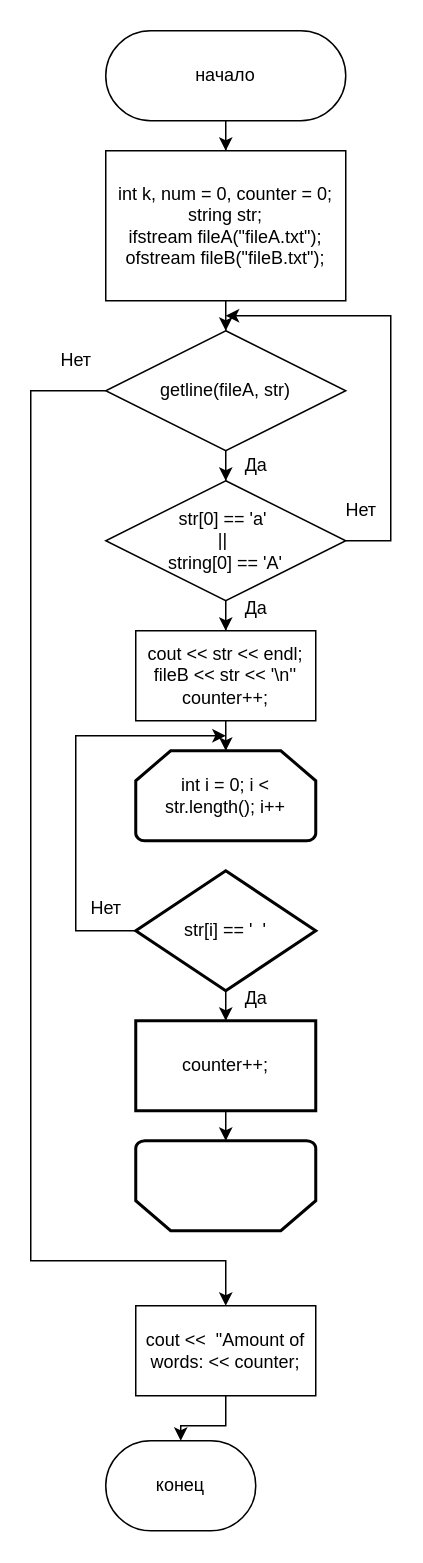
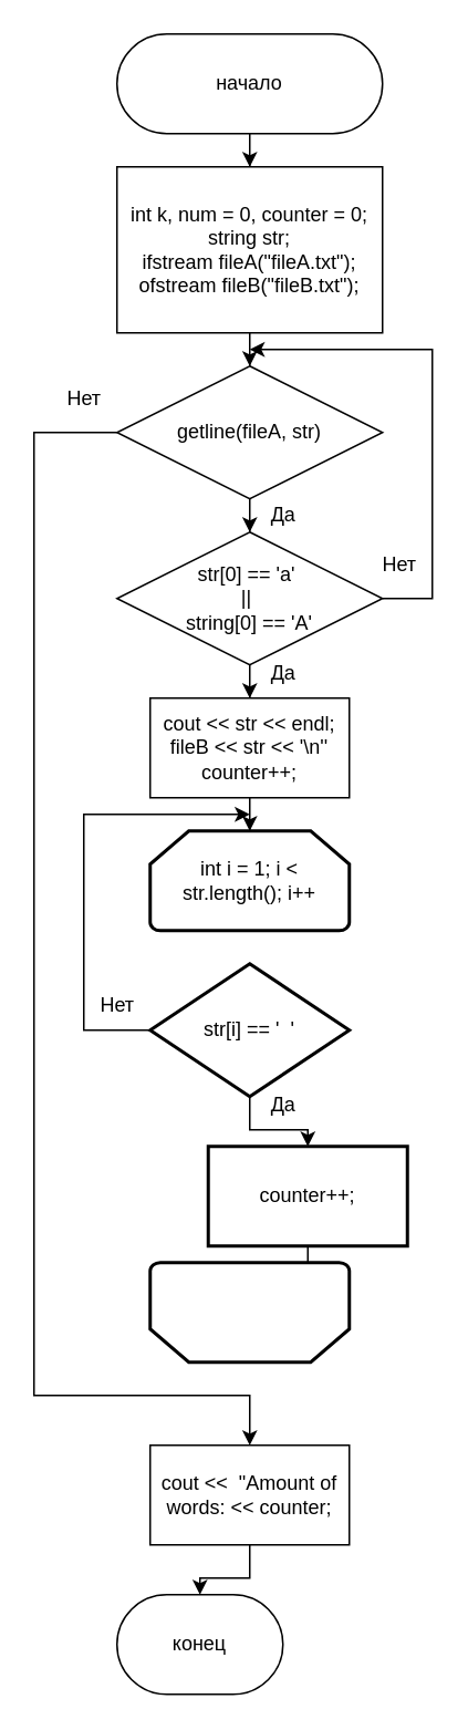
  <mxCell id="0" />
  <mxCell id="1" parent="0" />
  <mxCell id="2" value="" style="edgeStyle=orthogonalEdgeStyle;rounded=0;orthogonalLoop=1;jettySize=auto;html=1;" parent="1" source="3" target="5" edge="1"><mxGeometry relative="1" as="geometry" /></mxCell>
  <mxCell id="3" value="начало" style="rounded=1;whiteSpace=wrap;html=1;arcSize=50;" parent="1" vertex="1"><mxGeometry x="70" y="20" width="160" height="60" as="geometry" /></mxCell>
  <mxCell id="4" value="" style="edgeStyle=orthogonalEdgeStyle;rounded=0;orthogonalLoop=1;jettySize=auto;html=1;" edge="1" parent="1" source="5" target="8"><mxGeometry relative="1" as="geometry" /></mxCell>
  <mxCell id="5" value="int k, num = 0, counter = 0;&lt;br&gt;string str;&lt;br&gt;ifstream fileA(&quot;fileA.txt&quot;);&lt;br&gt;ofstream fileB(&quot;fileB.txt&quot;);" style="whiteSpace=wrap;html=1;" parent="1" vertex="1"><mxGeometry x="70" y="100" width="160" height="100" as="geometry" /></mxCell>
  <mxCell id="6" value="" style="edgeStyle=orthogonalEdgeStyle;rounded=0;orthogonalLoop=1;jettySize=auto;html=1;" edge="1" parent="1" source="8" target="11"><mxGeometry relative="1" as="geometry" /></mxCell>
  <mxCell id="7" style="edgeStyle=orthogonalEdgeStyle;rounded=0;orthogonalLoop=1;jettySize=auto;html=1;exitX=0;exitY=0.5;exitDx=0;exitDy=0;entryX=0.5;entryY=0;entryDx=0;entryDy=0;" edge="1" parent="1" source="8" target="21"><mxGeometry relative="1" as="geometry"><mxPoint x="30" y="760" as="targetPoint" /><Array as="points"><mxPoint x="20" y="260" /><mxPoint x="20" y="840" /><mxPoint x="150" y="840" /></Array></mxGeometry></mxCell>
  <mxCell id="8" value="getline(fileA, str)" style="rhombus;whiteSpace=wrap;html=1;" vertex="1" parent="1"><mxGeometry x="70" y="220" width="160" height="80" as="geometry" /></mxCell>
  <mxCell id="9" value="" style="edgeStyle=orthogonalEdgeStyle;rounded=0;orthogonalLoop=1;jettySize=auto;html=1;" edge="1" parent="1" source="11" target="13"><mxGeometry relative="1" as="geometry" /></mxCell>
  <mxCell id="10" style="edgeStyle=orthogonalEdgeStyle;rounded=0;orthogonalLoop=1;jettySize=auto;html=1;" edge="1" parent="1" source="11"><mxGeometry relative="1" as="geometry"><mxPoint x="150" y="210" as="targetPoint" /><Array as="points"><mxPoint x="260" y="360" /><mxPoint x="260" y="210" /></Array></mxGeometry></mxCell>
  <mxCell id="11" value="str[0] == 'a'&amp;nbsp;&lt;br&gt;||&amp;nbsp;&lt;br&gt;string[0] == 'A'" style="rhombus;whiteSpace=wrap;html=1;" vertex="1" parent="1"><mxGeometry x="70" y="320" width="160" height="80" as="geometry" /></mxCell>
  <mxCell id="12" value="" style="edgeStyle=orthogonalEdgeStyle;rounded=0;orthogonalLoop=1;jettySize=auto;html=1;" edge="1" parent="1" source="13" target="14"><mxGeometry relative="1" as="geometry" /></mxCell>
  <mxCell id="13" value="cout &amp;lt;&amp;lt; str &amp;lt;&amp;lt; endl;&lt;br&gt;fileB &amp;lt;&amp;lt; str &amp;lt;&amp;lt; '\n''&lt;br&gt;counter++;" style="whiteSpace=wrap;html=1;" vertex="1" parent="1"><mxGeometry x="90" y="420" width="120" height="60" as="geometry" /></mxCell>
- <mxCell id="14" value="int i = 0; i &amp;lt; str.length(); i++" style="strokeWidth=2;html=1;shape=mxgraph.flowchart.loop_limit;whiteSpace=wrap;" vertex="1" parent="1"><mxGeometry x="90" y="500" width="120" height="60" as="geometry" /></mxCell>
+ <mxCell id="14" value="int i = 1; i &amp;lt; str.length(); i++" style="strokeWidth=2;html=1;shape=mxgraph.flowchart.loop_limit;whiteSpace=wrap;" vertex="1" parent="1"><mxGeometry x="90" y="500" width="120" height="60" as="geometry" /></mxCell>
  <mxCell id="15" value="" style="edgeStyle=orthogonalEdgeStyle;rounded=0;orthogonalLoop=1;jettySize=auto;html=1;" edge="1" parent="1" source="17" target="19"><mxGeometry relative="1" as="geometry" /></mxCell>
  <mxCell id="16" style="edgeStyle=orthogonalEdgeStyle;rounded=0;orthogonalLoop=1;jettySize=auto;html=1;exitX=0;exitY=0.5;exitDx=0;exitDy=0;" edge="1" parent="1" source="17"><mxGeometry relative="1" as="geometry"><mxPoint x="150" y="490" as="targetPoint" /><Array as="points"><mxPoint x="50" y="620" /><mxPoint x="50" y="490" /></Array></mxGeometry></mxCell>
  <mxCell id="17" value="str[i] == '&amp;nbsp; '" style="rhombus;whiteSpace=wrap;html=1;strokeWidth=2;" vertex="1" parent="1"><mxGeometry x="90" y="580" width="120" height="80" as="geometry" /></mxCell>
  <mxCell id="18" value="" style="edgeStyle=orthogonalEdgeStyle;rounded=0;orthogonalLoop=1;jettySize=auto;html=1;" edge="1" parent="1" source="19" target="26"><mxGeometry relative="1" as="geometry" /></mxCell>
- <mxCell id="19" value="counter++;" style="whiteSpace=wrap;html=1;strokeWidth=2;" vertex="1" parent="1"><mxGeometry x="90" y="680" width="120" height="60" as="geometry" /></mxCell>
+ <mxCell id="19" value="counter++;" style="whiteSpace=wrap;html=1;strokeWidth=2;" vertex="1" parent="1"><mxGeometry x="125" y="690" width="120" height="60" as="geometry" /></mxCell>
  <mxCell id="20" style="edgeStyle=orthogonalEdgeStyle;rounded=0;orthogonalLoop=1;jettySize=auto;html=1;exitX=0.5;exitY=1;exitDx=0;exitDy=0;entryX=0.5;entryY=0;entryDx=0;entryDy=0;" edge="1" parent="1" source="21" target="29"><mxGeometry relative="1" as="geometry" /></mxCell>
  <mxCell id="21" value="cout &amp;lt;&amp;lt;&amp;nbsp; &quot;Amount of words: &amp;lt;&amp;lt; counter;" style="whiteSpace=wrap;html=1;" vertex="1" parent="1"><mxGeometry x="90" y="870" width="120" height="60" as="geometry" /></mxCell>
  <mxCell id="22" value="Нет" style="text;html=1;align=center;verticalAlign=middle;resizable=0;points=[];autosize=1;strokeColor=none;fillColor=none;" vertex="1" parent="1"><mxGeometry x="30" y="225" width="40" height="30" as="geometry" /></mxCell>
  <mxCell id="23" value="Да" style="text;html=1;align=center;verticalAlign=middle;resizable=0;points=[];autosize=1;strokeColor=none;fillColor=none;" vertex="1" parent="1"><mxGeometry x="150" y="295" width="40" height="30" as="geometry" /></mxCell>
  <mxCell id="24" value="Да" style="text;html=1;align=center;verticalAlign=middle;resizable=0;points=[];autosize=1;strokeColor=none;fillColor=none;" vertex="1" parent="1"><mxGeometry x="150" y="390" width="40" height="30" as="geometry" /></mxCell>
  <mxCell id="25" value="Да" style="text;html=1;align=center;verticalAlign=middle;resizable=0;points=[];autosize=1;strokeColor=none;fillColor=none;" vertex="1" parent="1"><mxGeometry x="150" y="650" width="40" height="30" as="geometry" /></mxCell>
  <mxCell id="26" value="" style="strokeWidth=2;html=1;shape=mxgraph.flowchart.loop_limit;whiteSpace=wrap;rotation=-180;" vertex="1" parent="1"><mxGeometry x="90" y="760" width="120" height="60" as="geometry" /></mxCell>
  <mxCell id="27" value="Нет" style="text;html=1;align=center;verticalAlign=middle;resizable=0;points=[];autosize=1;strokeColor=none;fillColor=none;" vertex="1" parent="1"><mxGeometry x="50" y="590" width="40" height="30" as="geometry" /></mxCell>
  <mxCell id="28" value="Нет" style="text;html=1;align=center;verticalAlign=middle;resizable=0;points=[];autosize=1;strokeColor=none;fillColor=none;" vertex="1" parent="1"><mxGeometry x="220" y="325" width="40" height="30" as="geometry" /></mxCell>
  <mxCell id="29" value="конец" style="rounded=1;whiteSpace=wrap;html=1;arcSize=50;" vertex="1" parent="1"><mxGeometry x="70" y="960" width="100" height="60" as="geometry" /></mxCell>
